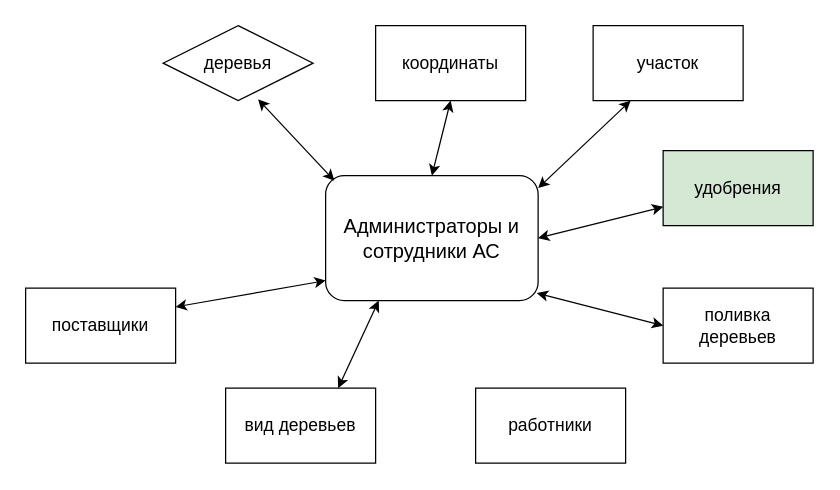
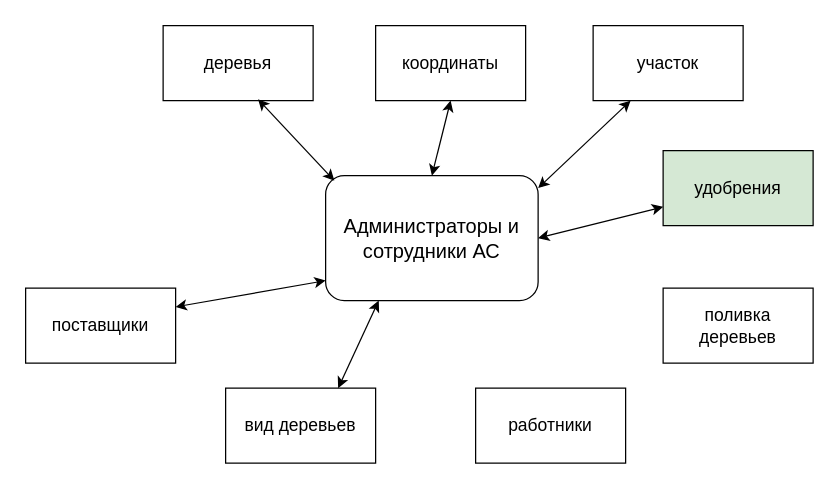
  <mxCell id="0" />
  <mxCell id="1" parent="0" />
  <mxCell id="2" value="&lt;font size=&quot;3&quot;&gt;Администраторы и сотрудники АС&lt;/font&gt;" style="rounded=1;whiteSpace=wrap;html=1;" vertex="1" parent="1"><mxGeometry x="260" y="140" width="170" height="100" as="geometry" /></mxCell>
- <mxCell id="3" value="деревья" style="rhombus;whiteSpace=wrap;html=1;fontSize=14;" vertex="1" parent="1"><mxGeometry x="130" y="20" width="120" height="60" as="geometry" /></mxCell>
+ <mxCell id="3" value="деревья" style="rounded=0;whiteSpace=wrap;html=1;fontSize=14;" vertex="1" parent="1"><mxGeometry x="130" y="20" width="120" height="60" as="geometry" /></mxCell>
  <mxCell id="4" value="поливка&lt;br&gt;деревьев" style="rounded=0;whiteSpace=wrap;html=1;fontSize=14;" vertex="1" parent="1"><mxGeometry x="530" y="230" width="120" height="60" as="geometry" /></mxCell>
  <mxCell id="5" value="поставщики" style="rounded=0;whiteSpace=wrap;html=1;fontSize=14;" vertex="1" parent="1"><mxGeometry x="20" y="230" width="120" height="60" as="geometry" /></mxCell>
  <mxCell id="6" value="работники" style="rounded=0;whiteSpace=wrap;html=1;fontSize=14;" vertex="1" parent="1"><mxGeometry x="380" y="310" width="120" height="60" as="geometry" /></mxCell>
  <mxCell id="7" value="удобрения" style="rounded=0;whiteSpace=wrap;html=1;fontSize=14;fillColor=#d5e8d4;" vertex="1" parent="1"><mxGeometry x="530" y="120" width="120" height="60" as="geometry" /></mxCell>
  <mxCell id="8" value="вид деревьев" style="rounded=0;whiteSpace=wrap;html=1;fontSize=14;" vertex="1" parent="1"><mxGeometry x="180" y="310" width="120" height="60" as="geometry" /></mxCell>
  <mxCell id="9" value="участок" style="rounded=0;whiteSpace=wrap;html=1;fontSize=14;" vertex="1" parent="1"><mxGeometry x="474" y="20" width="120" height="60" as="geometry" /></mxCell>
  <mxCell id="10" value="координаты" style="rounded=0;whiteSpace=wrap;html=1;fontSize=14;" vertex="1" parent="1"><mxGeometry x="300" y="20" width="120" height="60" as="geometry" /></mxCell>
  <mxCell id="11" value="" style="endArrow=classic;startArrow=classic;html=1;rounded=0;fontSize=14;exitX=1;exitY=0.25;exitDx=0;exitDy=0;entryX=0;entryY=0.84;entryDx=0;entryDy=0;entryPerimeter=0;" edge="1" parent="1" source="5" target="2"><mxGeometry width="50" height="50" relative="1" as="geometry"><mxPoint x="180" y="260" as="sourcePoint" /><mxPoint x="230" y="210" as="targetPoint" /></mxGeometry></mxCell>
  <mxCell id="12" value="" style="endArrow=classic;startArrow=classic;html=1;rounded=0;fontSize=14;entryX=0.633;entryY=0.983;entryDx=0;entryDy=0;entryPerimeter=0;exitX=0.041;exitY=0.04;exitDx=0;exitDy=0;exitPerimeter=0;" edge="1" parent="1" source="2" target="3"><mxGeometry width="50" height="50" relative="1" as="geometry"><mxPoint x="230" y="150" as="sourcePoint" /><mxPoint x="280" y="100" as="targetPoint" /></mxGeometry></mxCell>
  <mxCell id="13" value="" style="endArrow=classic;startArrow=classic;html=1;rounded=0;fontSize=14;entryX=0.5;entryY=1;entryDx=0;entryDy=0;exitX=0.5;exitY=0;exitDx=0;exitDy=0;" edge="1" parent="1" source="2" target="10"><mxGeometry width="50" height="50" relative="1" as="geometry"><mxPoint x="330" y="170" as="sourcePoint" /><mxPoint x="380" y="120" as="targetPoint" /></mxGeometry></mxCell>
  <mxCell id="14" value="" style="endArrow=classic;startArrow=classic;html=1;rounded=0;fontSize=14;entryX=0.25;entryY=1;entryDx=0;entryDy=0;" edge="1" parent="1" target="9"><mxGeometry width="50" height="50" relative="1" as="geometry"><mxPoint x="430" y="150" as="sourcePoint" /><mxPoint x="510" y="100" as="targetPoint" /></mxGeometry></mxCell>
  <mxCell id="15" value="" style="endArrow=classic;startArrow=classic;html=1;rounded=0;fontSize=14;entryX=0;entryY=0.75;entryDx=0;entryDy=0;exitX=1;exitY=0.5;exitDx=0;exitDy=0;" edge="1" parent="1" source="2" target="7"><mxGeometry width="50" height="50" relative="1" as="geometry"><mxPoint x="470" y="220" as="sourcePoint" /><mxPoint x="520" y="170" as="targetPoint" /></mxGeometry></mxCell>
- <mxCell id="16" value="" style="endArrow=classic;startArrow=classic;html=1;rounded=0;fontSize=14;entryX=0.994;entryY=0.94;entryDx=0;entryDy=0;entryPerimeter=0;exitX=0;exitY=0.5;exitDx=0;exitDy=0;" edge="1" parent="1" source="4" target="2"><mxGeometry width="50" height="50" relative="1" as="geometry"><mxPoint x="440" y="280" as="sourcePoint" /><mxPoint x="490" y="230" as="targetPoint" /></mxGeometry></mxCell>
  <mxCell id="17" value="" style="endArrow=classic;startArrow=classic;html=1;rounded=0;fontSize=14;entryX=0.25;entryY=1;entryDx=0;entryDy=0;exitX=0.75;exitY=0;exitDx=0;exitDy=0;" edge="1" parent="1" source="8" target="2"><mxGeometry width="50" height="50" relative="1" as="geometry"><mxPoint x="280" y="310" as="sourcePoint" /><mxPoint x="330" y="260" as="targetPoint" /></mxGeometry></mxCell>
